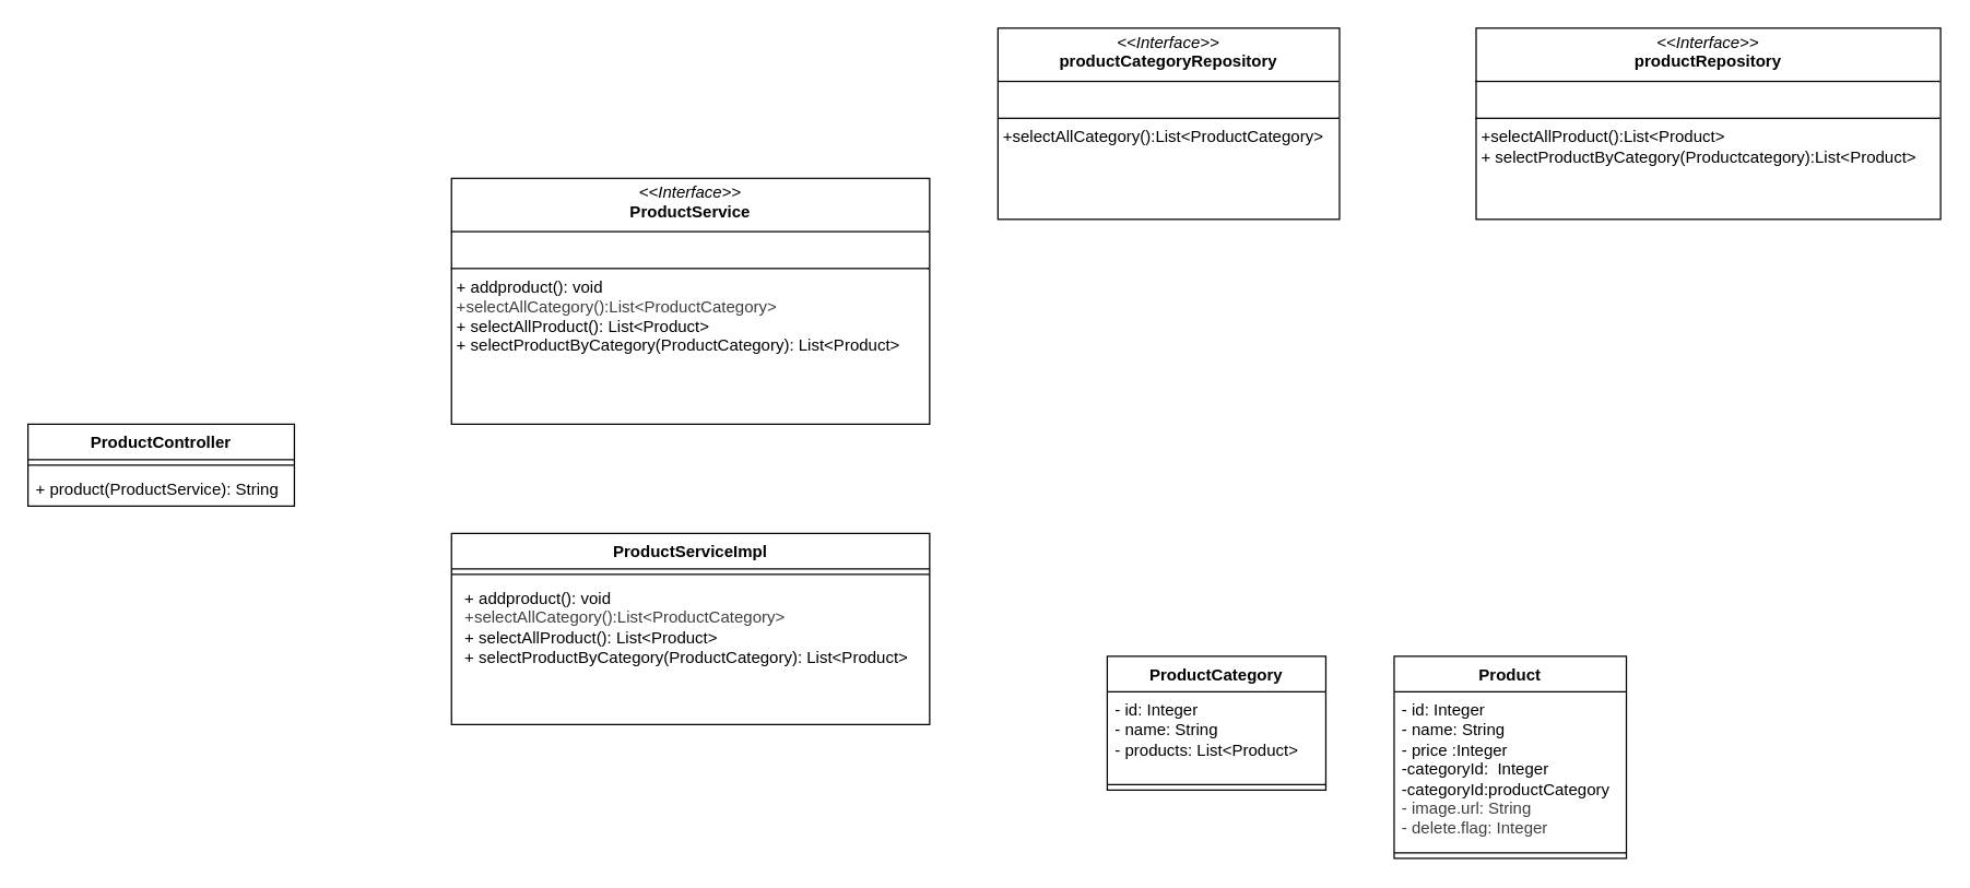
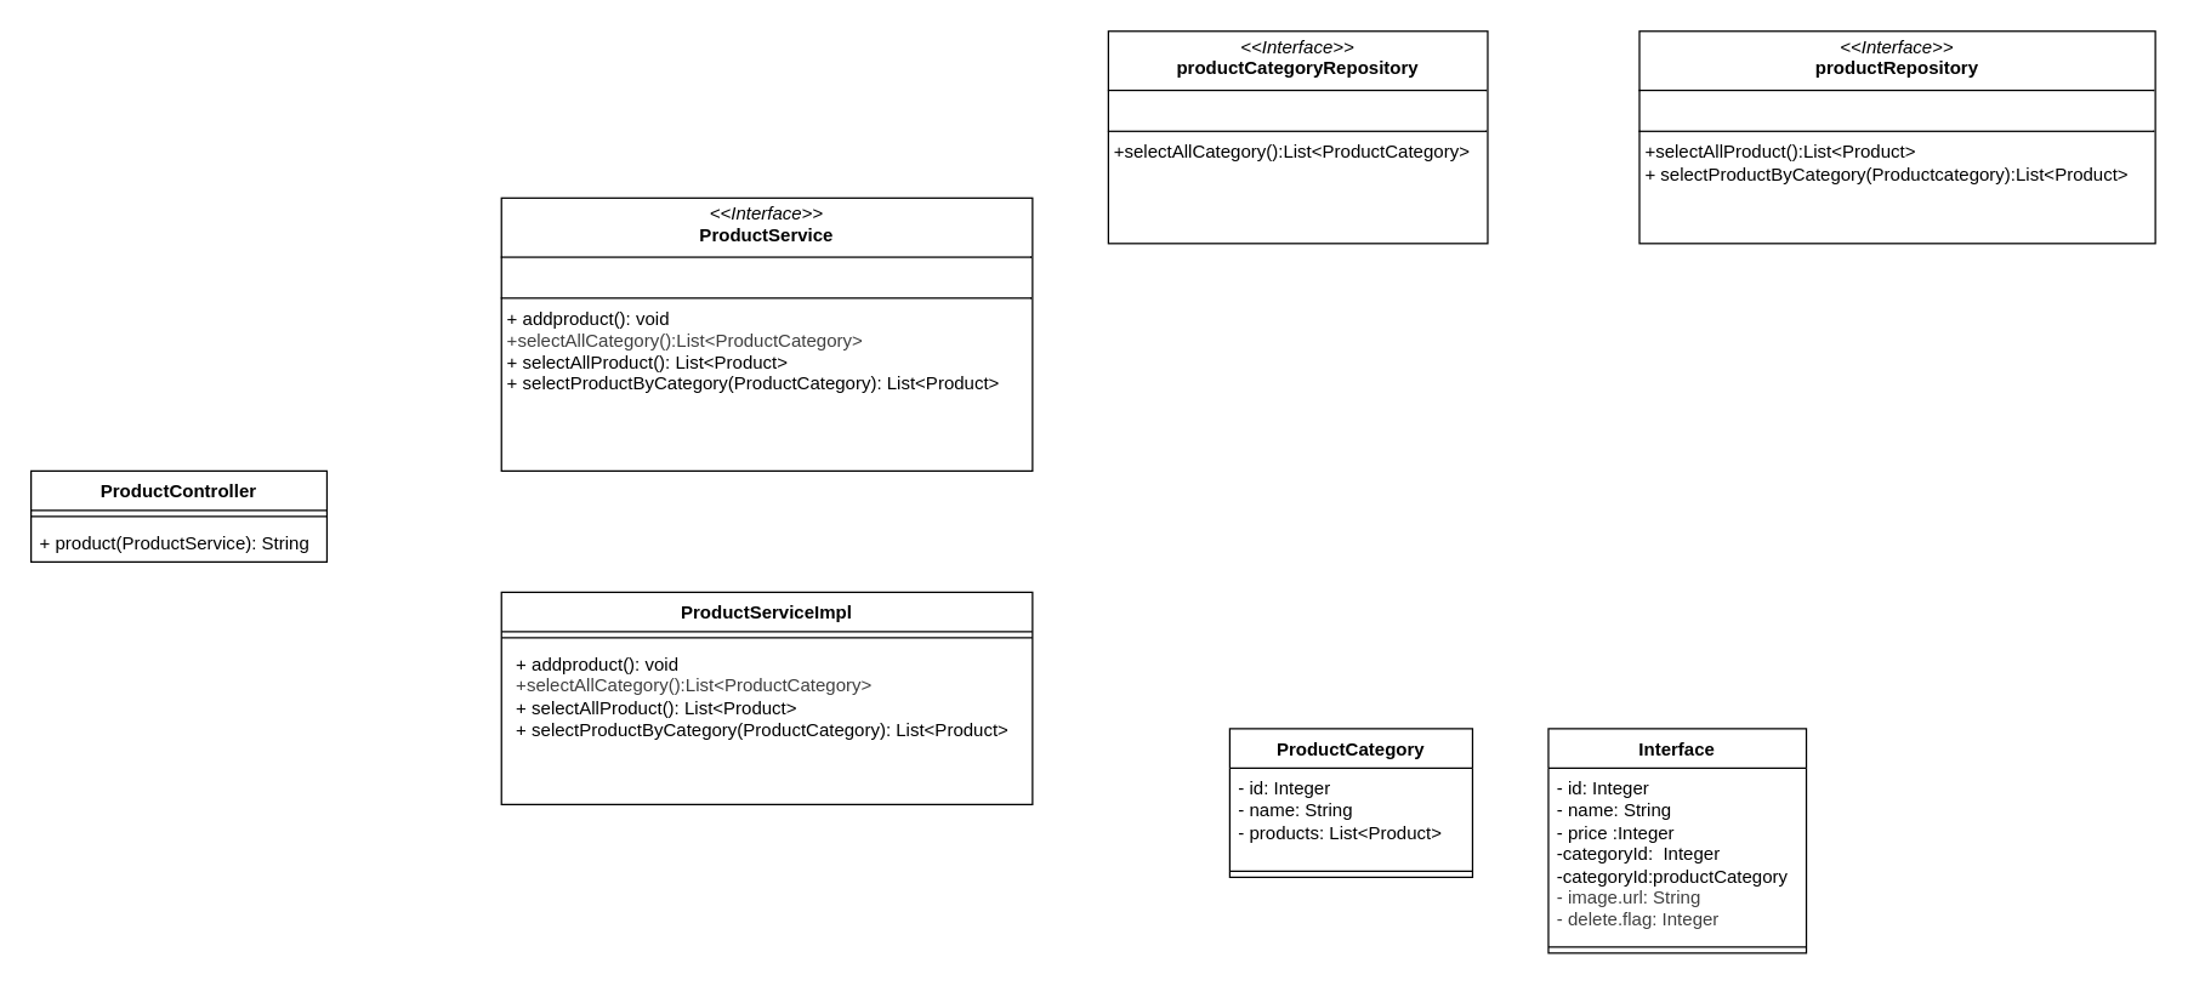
  <mxCell id="0" />
  <mxCell id="1" parent="0" />
  <mxCell id="2" value="&lt;p style=&quot;margin:0px;margin-top:4px;text-align:center;&quot;&gt;&lt;i&gt;&amp;lt;&amp;lt;Interface&amp;gt;&amp;gt;&lt;/i&gt;&lt;br&gt;&lt;b&gt;productCategoryRepository&lt;/b&gt;&lt;/p&gt;&lt;hr size=&quot;1&quot; style=&quot;border-style:solid;&quot;&gt;&lt;p style=&quot;margin:0px;margin-left:4px;&quot;&gt;&lt;br&gt;&lt;/p&gt;&lt;hr size=&quot;1&quot; style=&quot;border-style:solid;&quot;&gt;&lt;p style=&quot;margin:0px;margin-left:4px;&quot;&gt;+selectAllCategory():List&amp;lt;ProductCategory&amp;gt;&lt;br&gt;&lt;br&gt;&lt;/p&gt;" style="verticalAlign=top;align=left;overflow=fill;html=1;whiteSpace=wrap;" parent="1" vertex="1"><mxGeometry x="730" y="20" width="250" height="140" as="geometry" /></mxCell>
  <mxCell id="3" value="&lt;p style=&quot;margin:0px;margin-top:4px;text-align:center;&quot;&gt;&lt;i&gt;&amp;lt;&amp;lt;Interface&amp;gt;&amp;gt;&lt;/i&gt;&lt;br&gt;&lt;b&gt;ProductService&lt;/b&gt;&lt;/p&gt;&lt;hr size=&quot;1&quot; style=&quot;border-style:solid;&quot;&gt;&lt;p style=&quot;margin:0px;margin-left:4px;&quot;&gt;&lt;br&gt;&lt;/p&gt;&lt;hr size=&quot;1&quot; style=&quot;border-style:solid;&quot;&gt;&lt;p style=&quot;margin:0px;margin-left:4px;&quot;&gt;+ addproduct(): void&lt;/p&gt;&lt;p style=&quot;margin:0px;margin-left:4px;&quot;&gt;&lt;span style=&quot;color: rgb(63, 63, 63);&quot;&gt;+selectAllCategory():List&amp;lt;ProductCategory&amp;gt;&lt;/span&gt;&lt;br&gt;+ selectAllProduct(): List&amp;lt;Product&amp;gt;&lt;/p&gt;&lt;p style=&quot;margin:0px;margin-left:4px;&quot;&gt;+ selectProductByCategory(ProductCategory): List&amp;lt;Product&amp;gt;&lt;/p&gt;" style="verticalAlign=top;align=left;overflow=fill;html=1;whiteSpace=wrap;" parent="1" vertex="1"><mxGeometry x="330" y="130" width="350" height="180" as="geometry" /></mxCell>
  <mxCell id="4" value="ProductCategory" style="swimlane;fontStyle=1;align=center;verticalAlign=top;childLayout=stackLayout;horizontal=1;startSize=26;horizontalStack=0;resizeParent=1;resizeParentMax=0;resizeLast=0;collapsible=1;marginBottom=0;whiteSpace=wrap;html=1;" parent="1" vertex="1"><mxGeometry x="810" y="480" width="160" height="98" as="geometry"><mxRectangle x="160" y="260" width="130" height="30" as="alternateBounds" /></mxGeometry></mxCell>
  <mxCell id="5" value="- id: Integer&lt;div&gt;&lt;span style=&quot;color: rgb(0, 0, 0);&quot;&gt;- name: String&lt;/span&gt;&lt;/div&gt;&lt;div&gt;&lt;span style=&quot;background-color: transparent;&quot;&gt;&lt;font color=&quot;#000000&quot;&gt;- products&lt;/font&gt;: List&amp;lt;Product&amp;gt;&lt;/span&gt;&lt;/div&gt;" style="text;strokeColor=none;fillColor=none;align=left;verticalAlign=top;spacingLeft=4;spacingRight=4;overflow=hidden;rotatable=0;points=[[0,0.5],[1,0.5]];portConstraint=eastwest;whiteSpace=wrap;html=1;" parent="4" vertex="1"><mxGeometry y="26" width="160" height="64" as="geometry" /></mxCell>
  <mxCell id="6" value="" style="line;strokeWidth=1;fillColor=none;align=left;verticalAlign=middle;spacingTop=-1;spacingLeft=3;spacingRight=3;rotatable=0;labelPosition=right;points=[];portConstraint=eastwest;strokeColor=inherit;" parent="4" vertex="1"><mxGeometry y="90" width="160" height="8" as="geometry" /></mxCell>
- <mxCell id="7" value="Product" style="swimlane;fontStyle=1;align=center;verticalAlign=top;childLayout=stackLayout;horizontal=1;startSize=26;horizontalStack=0;resizeParent=1;resizeParentMax=0;resizeLast=0;collapsible=1;marginBottom=0;whiteSpace=wrap;html=1;" parent="1" vertex="1"><mxGeometry x="1020" y="480" width="170" height="148" as="geometry" /></mxCell>
+ <mxCell id="7" value="Interface" style="swimlane;fontStyle=1;align=center;verticalAlign=top;childLayout=stackLayout;horizontal=1;startSize=26;horizontalStack=0;resizeParent=1;resizeParentMax=0;resizeLast=0;collapsible=1;marginBottom=0;whiteSpace=wrap;html=1;" parent="1" vertex="1"><mxGeometry x="1020" y="480" width="170" height="148" as="geometry" /></mxCell>
  <mxCell id="8" value="- id: Integer&lt;div&gt;- name: String&lt;/div&gt;&lt;div&gt;- price :Integer&lt;/div&gt;&lt;div&gt;-categoryId:&amp;nbsp; Integer&lt;/div&gt;&lt;div&gt;-categoryId:productCategory&lt;/div&gt;&lt;div&gt;&lt;span style=&quot;color: rgb(63, 63, 63);&quot;&gt;- image.url: String&lt;/span&gt;&lt;/div&gt;&lt;div&gt;&lt;span style=&quot;color: rgb(63, 63, 63);&quot;&gt;- delete.flag: Integer&lt;/span&gt;&lt;/div&gt;" style="text;strokeColor=none;fillColor=none;align=left;verticalAlign=top;spacingLeft=4;spacingRight=4;overflow=hidden;rotatable=0;points=[[0,0.5],[1,0.5]];portConstraint=eastwest;whiteSpace=wrap;html=1;" parent="7" vertex="1"><mxGeometry y="26" width="170" height="114" as="geometry" /></mxCell>
  <mxCell id="9" value="" style="line;strokeWidth=1;fillColor=none;align=left;verticalAlign=middle;spacingTop=-1;spacingLeft=3;spacingRight=3;rotatable=0;labelPosition=right;points=[];portConstraint=eastwest;strokeColor=inherit;" parent="7" vertex="1"><mxGeometry y="140" width="170" height="8" as="geometry" /></mxCell>
  <mxCell id="10" value="ProductController" style="swimlane;fontStyle=1;align=center;verticalAlign=top;childLayout=stackLayout;horizontal=1;startSize=26;horizontalStack=0;resizeParent=1;resizeParentMax=0;resizeLast=0;collapsible=1;marginBottom=0;whiteSpace=wrap;html=1;" parent="1" vertex="1"><mxGeometry x="20" y="310" width="195" height="60" as="geometry" /></mxCell>
  <mxCell id="11" value="" style="line;strokeWidth=1;fillColor=none;align=left;verticalAlign=middle;spacingTop=-1;spacingLeft=3;spacingRight=3;rotatable=0;labelPosition=right;points=[];portConstraint=eastwest;strokeColor=inherit;" parent="10" vertex="1"><mxGeometry y="26" width="195" height="8" as="geometry" /></mxCell>
  <mxCell id="12" value="+ product(ProductService): String" style="text;strokeColor=none;fillColor=none;align=left;verticalAlign=top;spacingLeft=4;spacingRight=4;overflow=hidden;rotatable=0;points=[[0,0.5],[1,0.5]];portConstraint=eastwest;whiteSpace=wrap;html=1;" parent="10" vertex="1"><mxGeometry y="34" width="195" height="26" as="geometry" /></mxCell>
  <mxCell id="13" value="&lt;p style=&quot;margin:0px;margin-top:4px;text-align:center;&quot;&gt;&lt;i&gt;&amp;lt;&amp;lt;Interface&amp;gt;&amp;gt;&lt;/i&gt;&lt;br&gt;&lt;b&gt;productRepository&lt;/b&gt;&lt;/p&gt;&lt;hr size=&quot;1&quot; style=&quot;border-style:solid;&quot;&gt;&lt;p style=&quot;margin:0px;margin-left:4px;&quot;&gt;&lt;br&gt;&lt;/p&gt;&lt;hr size=&quot;1&quot; style=&quot;border-style:solid;&quot;&gt;&lt;p style=&quot;margin:0px;margin-left:4px;&quot;&gt;+selectAllProduct():List&amp;lt;Product&amp;gt;&lt;br&gt;+ selectProductByCategory(Productcategory):List&amp;lt;Product&amp;gt;&lt;/p&gt;" style="verticalAlign=top;align=left;overflow=fill;html=1;whiteSpace=wrap;" parent="1" vertex="1"><mxGeometry x="1080" y="20" width="340" height="140" as="geometry" /></mxCell>
  <mxCell id="14" value="ProductServiceImpl" style="swimlane;fontStyle=1;align=center;verticalAlign=top;childLayout=stackLayout;horizontal=1;startSize=26;horizontalStack=0;resizeParent=1;resizeParentMax=0;resizeLast=0;collapsible=1;marginBottom=0;whiteSpace=wrap;html=1;" vertex="1" parent="1"><mxGeometry x="330" y="390" width="350" height="140" as="geometry" /></mxCell>
  <mxCell id="15" value="" style="line;strokeWidth=1;fillColor=none;align=left;verticalAlign=middle;spacingTop=-1;spacingLeft=3;spacingRight=3;rotatable=0;labelPosition=right;points=[];portConstraint=eastwest;strokeColor=inherit;" vertex="1" parent="14"><mxGeometry y="26" width="350" height="8" as="geometry" /></mxCell>
  <mxCell id="16" value="&lt;p style=&quot;margin: 0px 0px 0px 4px;&quot;&gt;+ addproduct(): void&lt;/p&gt;&lt;p style=&quot;margin: 0px 0px 0px 4px;&quot;&gt;&lt;span style=&quot;color: rgb(63, 63, 63);&quot;&gt;+selectAllCategory():List&amp;lt;ProductCategory&amp;gt;&lt;/span&gt;&lt;br&gt;+ selectAllProduct(): List&amp;lt;Product&amp;gt;&lt;/p&gt;&lt;p style=&quot;margin: 0px 0px 0px 4px;&quot;&gt;+ selectProductByCategory(ProductCategory): List&amp;lt;Product&amp;gt;&lt;/p&gt;" style="text;strokeColor=none;fillColor=none;align=left;verticalAlign=top;spacingLeft=4;spacingRight=4;overflow=hidden;rotatable=0;points=[[0,0.5],[1,0.5]];portConstraint=eastwest;whiteSpace=wrap;html=1;" vertex="1" parent="14"><mxGeometry y="34" width="350" height="106" as="geometry" /></mxCell>
